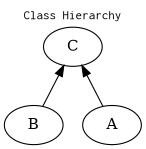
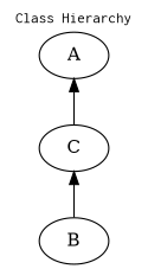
  digraph {
    fontname=Courier
    fontsize=12
    label="Class Hierarchy"
    labelloc=t
    rankdir=BT
    B
    C
    A
    B -> C
-   A -> C
+   C -> A
  }
